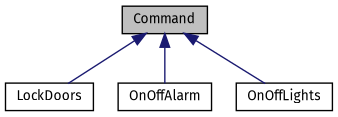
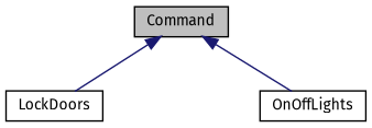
  digraph {
    fontname="Fira Sans"
    node [color=black fillcolor=white fontname="Fira Sans" fontsize=10 shape=record style=filled]
    edge [color=midnightblue dir=back fontname="Fira Sans" fontsize=10 labelfontname=Helvetica labelfontsize=10 style=solid]
    n1 [fillcolor=grey75 fontcolor=black height=0.2 label=Command width=0.4]
    n2 [height=0.2 label=LockDoors width=0.4]
-   n3 [height=0.2 label=OnOffAlarm width=0.4]
    n4 [height=0.2 label=OnOffLights width=0.4]
    n1 -> n2
-   n1 -> n3
    n1 -> n4
  }
